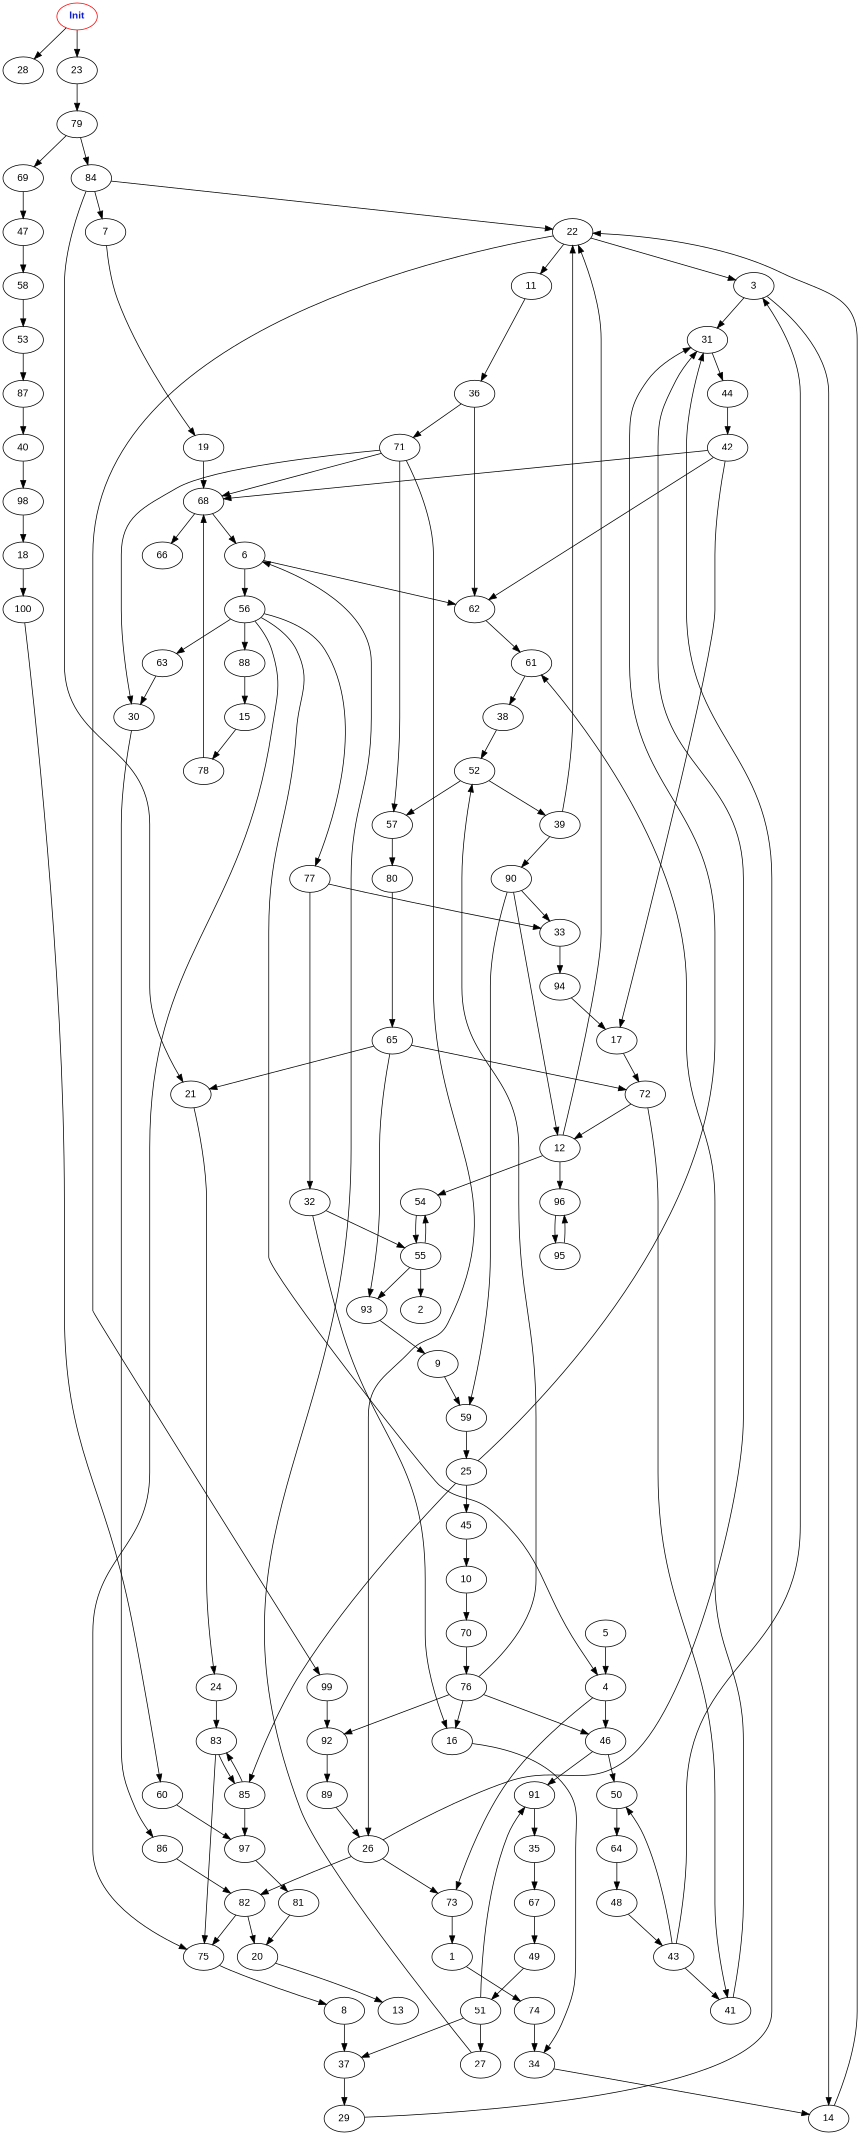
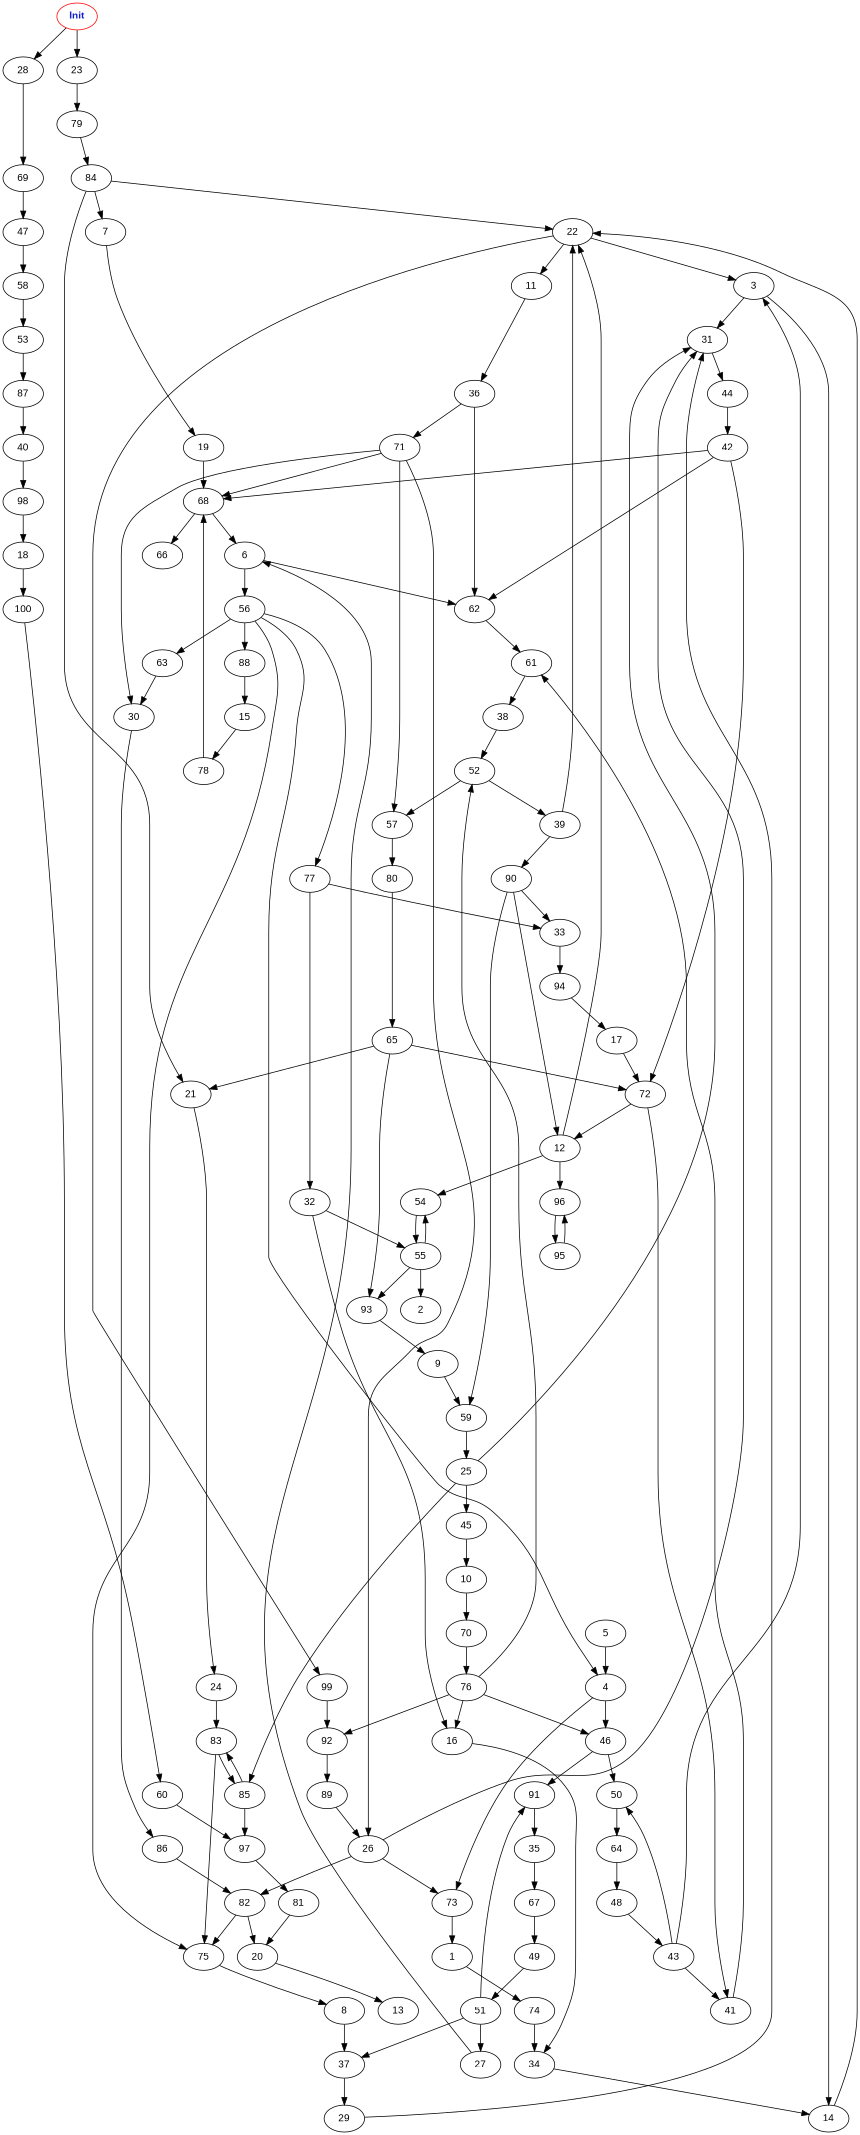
  digraph {
    fontname="Liberation Sans"
    node [fontname="Liberation Sans"]
    edge [fontname="Liberation Sans" weight=6.0]
    n1 [color=red fontcolor="#1020d0" label=<<b>Init</b>>]
    28
    23
    69
    79
    5
    4
    46
    73
    50
    91
    1
    64
    35
    74
    48
    67
    34
    84
    22
    21
    7
    3
    99
    11
    24
    19
    14
    31
    92
    36
    83
    68
    44
    89
    62
    71
    42
    72
    26
    61
    30
    57
    38
    6
    66
    86
    80
    82
    75
    85
    8
    97
    56
    47
    58
    53
    87
    40
    88
    15
    78
    10
    70
    76
    52
    16
    39
    63
    77
    32
    33
    37
    55
    94
    29
    54
    93
    2
    17
    12
    41
    96
    95
    81
    25
    45
    20
    90
    65
    59
    13
    43
    49
    9
    60
    98
    18
    27
    51
    100
    n1 -> 28 [weight=5.0]
    n1 -> 23
-   79 -> 69 [weight=4.0]
+   28 -> 69 [weight=4.0]
    23 -> 79 [weight=8.0]
    69 -> 47 [weight=2.0]
    79 -> 84 [weight=1.0]
    5 -> 4
    4 -> 46 [weight=5.0]
    4 -> 73 [weight=1.0]
    46 -> 50 [weight=7.0]
    46 -> 91
    73 -> 1 [weight=5.0]
    50 -> 64
    91 -> 35
    1 -> 74
    64 -> 48 [weight=8.0]
    35 -> 67 [weight=9.0]
    74 -> 34 [weight=7.0]
    48 -> 43 [weight=1.0]
    67 -> 49 [weight=3.0]
    34 -> 14 [weight=1.0]
    84 -> 22 [weight=3.0]
    84 -> 21 [weight=8.0]
    84 -> 7
    22 -> 3 [weight=8.0]
    22 -> 99 [weight=4.0]
    22 -> 11
    21 -> 24 [weight=1.0]
    7 -> 19
    3 -> 14 [weight=8.0]
    3 -> 31 [weight=9.0]
    99 -> 92
    11 -> 36 [weight=3.0]
    24 -> 83 [weight=4.0]
    19 -> 68 [weight=8.0]
    14 -> 22 [weight=5.0]
    31 -> 44 [weight=3.0]
    92 -> 89 [weight=4.0]
    36 -> 62 [weight=8.0]
    36 -> 71 [weight=3.0]
    83 -> 75 [weight=4.0]
    83 -> 85 [weight=5.0]
    68 -> 6 [weight=5.0]
    68 -> 66 [weight=9.0]
    44 -> 42 [weight=1.0]
    89 -> 26 [weight=2.0]
    62 -> 61 [weight=2.0]
    71 -> 68 [weight=1.0]
    71 -> 26 [weight=5.0]
    71 -> 30 [weight=5.0]
    71 -> 57 [weight=4.0]
    42 -> 68
    42 -> 62 [weight=5.0]
-   42 -> 17 [weight=9.0]
+   42 -> 72 [weight=9.0]
    72 -> 12 [weight=1.0]
    72 -> 41 [weight=1.0]
    26 -> 73 [weight=2.0]
    26 -> 31 [weight=4.0]
    26 -> 82 [weight=7.0]
    61 -> 38
    30 -> 86 [weight=8.0]
    57 -> 80
    38 -> 52 [weight=1.0]
    6 -> 62 [weight=8.0]
    6 -> 56 [weight=7.0]
    86 -> 82 [weight=9.0]
    80 -> 65 [weight=1.0]
    82 -> 75
    82 -> 20
    75 -> 8 [weight=2.0]
    85 -> 83 [weight=5.0]
    85 -> 97 [weight=9.0]
    8 -> 37 [weight=9.0]
    97 -> 81 [weight=8.0]
    56 -> 4 [weight=2.0]
    56 -> 75 [weight=2.0]
    56 -> 88 [weight=9.0]
    56 -> 63
    56 -> 77
    47 -> 58 [weight=5.0]
    58 -> 53
    53 -> 87 [weight=8.0]
    87 -> 40 [weight=4.0]
    40 -> 98 [weight=3.0]
    88 -> 15 [weight=8.0]
    15 -> 78 [weight=5.0]
    78 -> 68 [weight=8.0]
    10 -> 70 [weight=9.0]
    70 -> 76 [weight=9.0]
    76 -> 46 [weight=1.0]
    76 -> 92 [weight=2.0]
    76 -> 52 [weight=9.0]
    76 -> 16
    52 -> 57 [weight=7.0]
    52 -> 39 [weight=4.0]
    16 -> 34 [weight=1.0]
    39 -> 22
    39 -> 90 [weight=1.0]
    63 -> 30 [weight=7.0]
    77 -> 32
    77 -> 33 [weight=9.0]
    32 -> 16 [weight=5.0]
    32 -> 55 [weight=5.0]
    33 -> 94 [weight=8.0]
    37 -> 29 [weight=8.0]
    55 -> 54 [weight=7.0]
    55 -> 93 [weight=9.0]
    55 -> 2 [weight=3.0]
    94 -> 17
    29 -> 31 [weight=3.0]
    54 -> 55
    93 -> 9
    17 -> 72 [weight=2.0]
    12 -> 22 [weight=2.0]
    12 -> 54 [weight=9.0]
    12 -> 96 [weight=4.0]
    41 -> 61 [weight=9.0]
    96 -> 95 [weight=9.0]
    95 -> 96 [weight=7.0]
    81 -> 20 [weight=1.0]
    25 -> 31 [weight=5.0]
    25 -> 85 [weight=2.0]
    25 -> 45 [weight=5.0]
    45 -> 10 [weight=5.0]
    20 -> 13 [weight=1.0]
    90 -> 33 [weight=4.0]
    90 -> 12 [weight=1.0]
    90 -> 59
    65 -> 21 [weight=1.0]
    65 -> 72 [weight=3.0]
    65 -> 93 [weight=5.0]
    59 -> 25 [weight=7.0]
    43 -> 50 [weight=9.0]
    43 -> 3 [weight=9.0]
    43 -> 41 [weight=7.0]
    49 -> 51 [weight=3.0]
    9 -> 59 [weight=1.0]
    60 -> 97 [weight=3.0]
    98 -> 18 [weight=5.0]
    18 -> 100 [weight=3.0]
    27 -> 6 [weight=1.0]
    51 -> 91 [weight=7.0]
    51 -> 37 [weight=4.0]
    51 -> 27 [weight=2.0]
    100 -> 60 [weight=1.0]
  }
